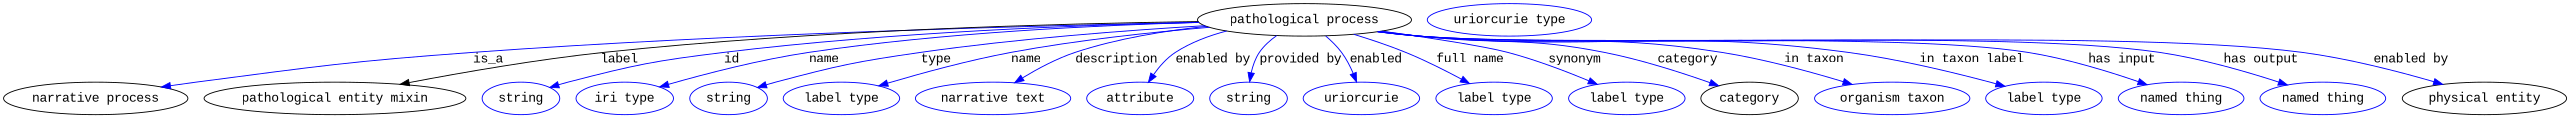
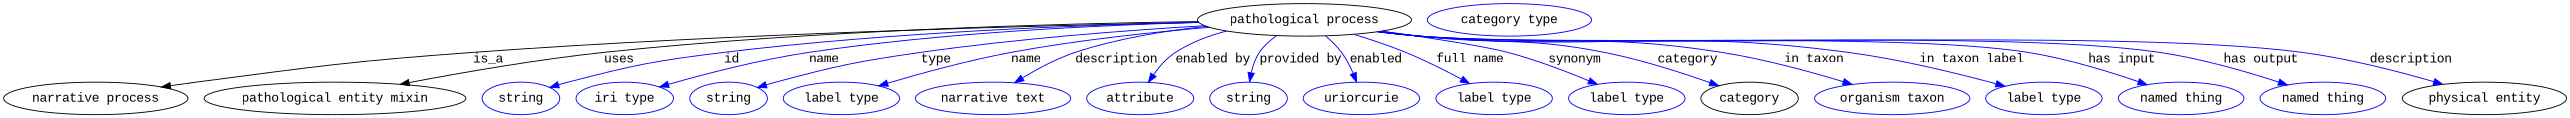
  digraph {
    fontname="Liberation Mono"
    node [fontname="Liberation Mono" color=blue]
    edge [fontname="Liberation Mono" color=blue style=solid]
    n1 [height=0.5 label="pathological process" width=2.9428 color=""]
    n2 [height=0.5 label="narrative process" width=2.5998 color=""]
    "pathological entity mixin" [height=0.5 width=3.5025 color=""]
    n4 [height=0.5 label=string width=1.0652]
    n5 [height=0.5 label="iri type" width=1.2277]
    n6 [height=0.5 label=string width=1.0652]
    n7 [height=0.5 label="label type" width=1.5707]
    n8 [height=0.5 label="narrative text" width=2.0943]
    n9 [height=0.5 label=attribute width=1.4443]
    n10 [height=0.5 label=string width=1.0652]
    n11 [height=0.5 label=uriorcurie width=1.5887]
    n12 [height=0.5 label="label type" width=1.5707]
    n13 [height=0.5 label="label type" width=1.5707]
    category [height=0.5 width=1.4263 color=""]
    n15 [height=0.5 label="organism taxon" width=2.3109]
    n16 [height=0.5 label="label type" width=1.5707]
    n17 [height=0.5 label="named thing" width=1.9318]
    n18 [height=0.5 label="named thing" width=1.9318]
    n19 [color=black height=0.5 label="physical entity" width=2.2026]
-   n20 [height=0.5 label="uriorcurie type" width=2.0762]
-   n1 -> n2 [label=is_a style=""]
-   n1 -> "pathological entity mixin" [label=label color="" style=""]
+   n20 [height=0.5 label="category type" width=2.0762]
+   n1 -> n2 [label=is_a color="" style=""]
+   n1 -> "pathological entity mixin" [label=uses color="" style=""]
    n1 -> n4 [label=id]
    n1 -> n5 [label=name]
    n1 -> n6 [label=type]
    n1 -> n7 [label=name]
    n1 -> n8 [label=description]
    n1 -> n9 [label="enabled by"]
    n1 -> n10 [label="provided by"]
    n1 -> n11 [label=enabled]
    n1 -> n12 [label="full name"]
    n1 -> n13 [label=synonym]
    n1 -> category [label=category]
    n1 -> n15 [label="in taxon"]
    n1 -> n16 [label="in taxon label"]
    n1 -> n17 [label="has input"]
    n1 -> n18 [label="has output"]
-   n1 -> n19 [label="enabled by"]
+   n1 -> n19 [label=description]
  }
